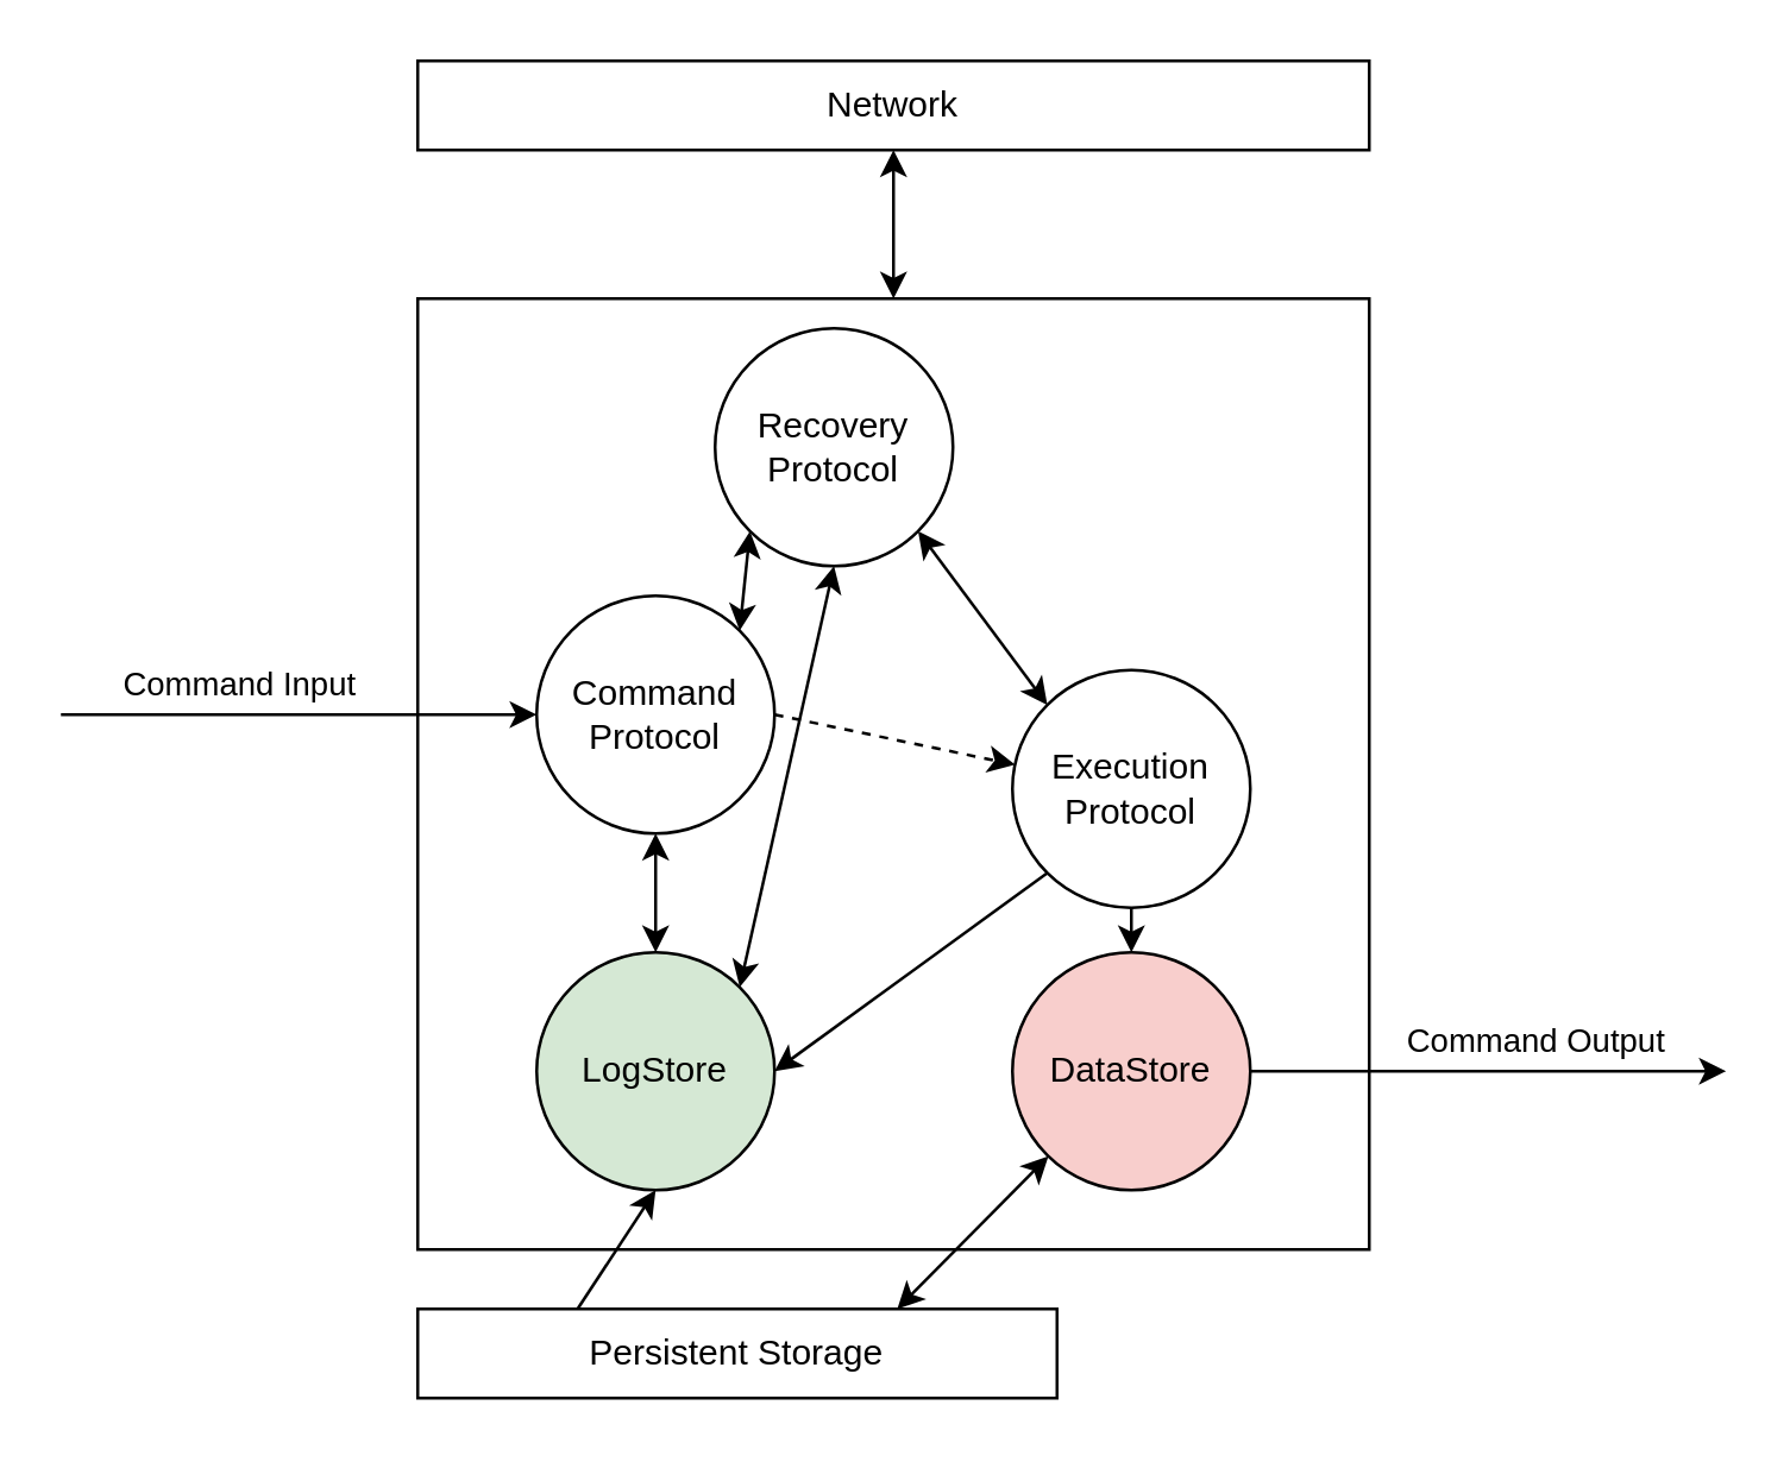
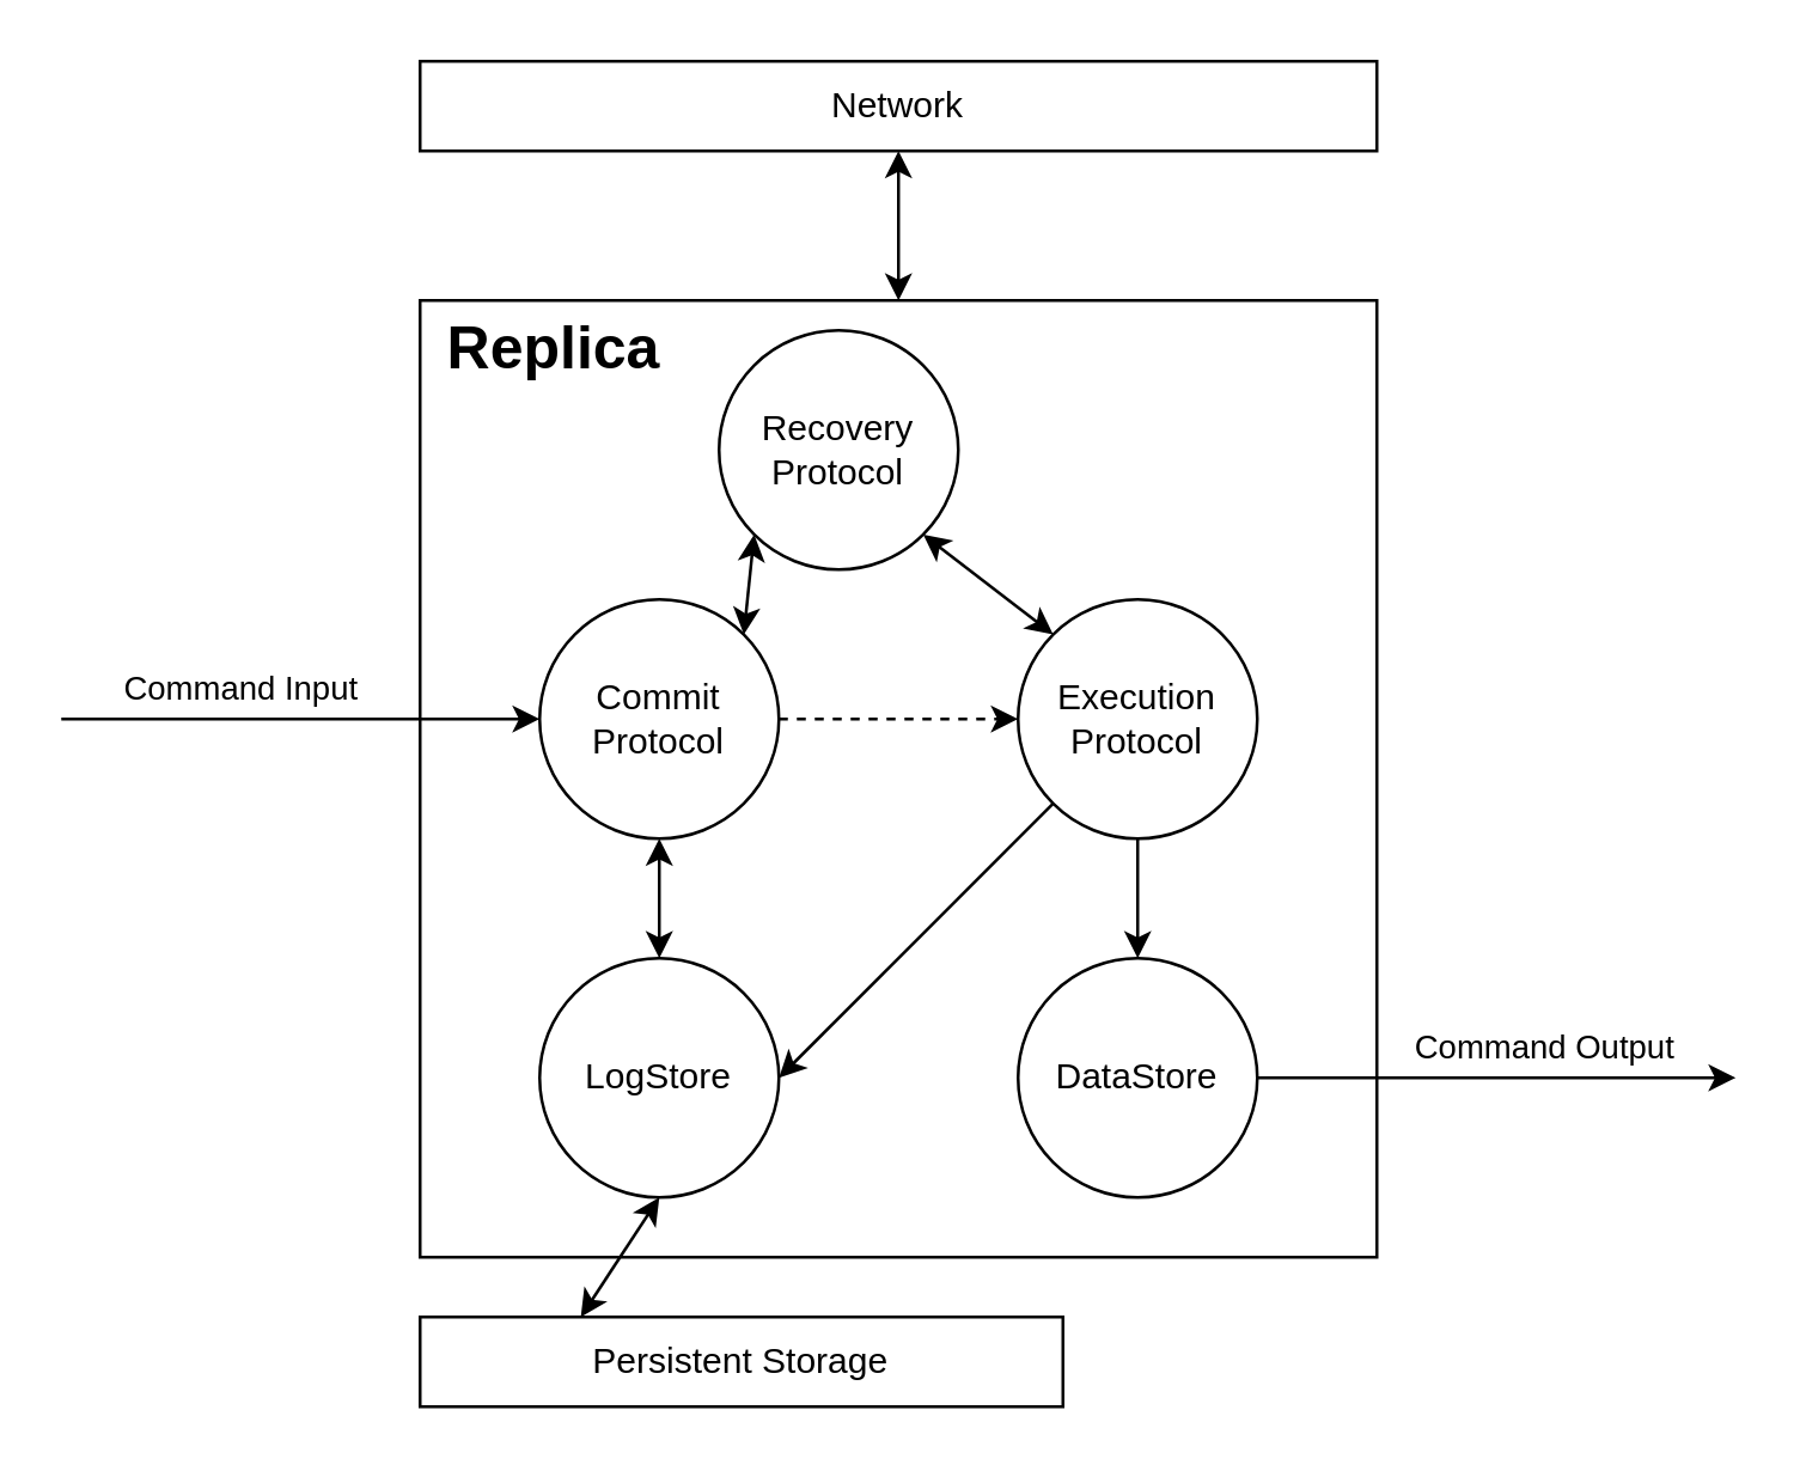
  <mxCell id="0" />
  <mxCell id="1" parent="0" />
  <mxCell id="2" value="" style="rounded=0;whiteSpace=wrap;html=1;" parent="1" vertex="1"><mxGeometry x="140" y="100" width="320" height="320" as="geometry" /></mxCell>
  <mxCell id="3" value="Persistent Storage" style="rounded=0;whiteSpace=wrap;html=1;" parent="1" vertex="1"><mxGeometry x="140" y="440" width="215" height="30" as="geometry" /></mxCell>
- <mxCell id="4" style="edgeStyle=none;html=1;exitX=0.5;exitY=1;exitDx=0;exitDy=0;entryX=0.25;entryY=0;entryDx=0;entryDy=0;startArrow=classic;startFill=1;endArrow=none;" parent="1" source="5" target="3" edge="1"><mxGeometry relative="1" as="geometry" /></mxCell>
- <mxCell id="5" value="LogStore" style="ellipse;whiteSpace=wrap;html=1;aspect=fixed;fillColor=#d5e8d4;" parent="1" vertex="1"><mxGeometry x="180" y="320" width="80" height="80" as="geometry" /></mxCell>
- <mxCell id="6" style="edgeStyle=none;html=1;entryX=0.75;entryY=0;entryDx=0;entryDy=0;startArrow=classic;startFill=1;" parent="1" source="7" target="3" edge="1"><mxGeometry relative="1" as="geometry" /></mxCell>
- <mxCell id="7" value="DataStore" style="ellipse;whiteSpace=wrap;html=1;aspect=fixed;fillColor=#f8cecc;" parent="1" vertex="1"><mxGeometry x="340" y="320" width="80" height="80" as="geometry" /></mxCell>
+ <mxCell id="4" style="edgeStyle=none;html=1;exitX=0.5;exitY=1;exitDx=0;exitDy=0;entryX=0.25;entryY=0;entryDx=0;entryDy=0;startArrow=classic;startFill=1;" parent="1" source="5" target="3" edge="1"><mxGeometry relative="1" as="geometry" /></mxCell>
+ <mxCell id="5" value="LogStore" style="ellipse;whiteSpace=wrap;html=1;aspect=fixed;" parent="1" vertex="1"><mxGeometry x="180" y="320" width="80" height="80" as="geometry" /></mxCell>
+ <mxCell id="7" value="DataStore" style="ellipse;whiteSpace=wrap;html=1;aspect=fixed;" parent="1" vertex="1"><mxGeometry x="340" y="320" width="80" height="80" as="geometry" /></mxCell>
  <mxCell id="8" style="edgeStyle=none;html=1;fontSize=20;startArrow=classic;startFill=1;" parent="1" source="10" target="5" edge="1"><mxGeometry relative="1" as="geometry" /></mxCell>
  <mxCell id="9" style="edgeStyle=none;html=1;exitX=1;exitY=0.5;exitDx=0;exitDy=0;fontSize=20;startArrow=none;startFill=0;dashed=1;" parent="1" source="10" target="14" edge="1"><mxGeometry relative="1" as="geometry" /></mxCell>
- <mxCell id="10" value="Command&lt;br&gt;Protocol" style="ellipse;whiteSpace=wrap;html=1;aspect=fixed;" parent="1" vertex="1"><mxGeometry x="180" y="200" width="80" height="80" as="geometry" /></mxCell>
+ <mxCell id="10" value="Commit&lt;br&gt;Protocol" style="ellipse;whiteSpace=wrap;html=1;aspect=fixed;" parent="1" vertex="1"><mxGeometry x="180" y="200" width="80" height="80" as="geometry" /></mxCell>
  <mxCell id="11" style="edgeStyle=none;html=1;entryX=0.5;entryY=0;entryDx=0;entryDy=0;fontSize=20;startArrow=none;startFill=0;" parent="1" source="14" target="7" edge="1"><mxGeometry relative="1" as="geometry" /></mxCell>
  <mxCell id="12" style="edgeStyle=none;html=1;exitX=0;exitY=0;exitDx=0;exitDy=0;entryX=1;entryY=1;entryDx=0;entryDy=0;fontSize=20;startArrow=classic;startFill=1;" parent="1" source="14" target="17" edge="1"><mxGeometry relative="1" as="geometry" /></mxCell>
  <mxCell id="13" style="edgeStyle=none;html=1;exitX=0;exitY=1;exitDx=0;exitDy=0;entryX=1;entryY=0.5;entryDx=0;entryDy=0;startArrow=none;startFill=0;" parent="1" source="14" target="5" edge="1"><mxGeometry relative="1" as="geometry" /></mxCell>
- <mxCell id="14" value="Execution&lt;br&gt;Protocol" style="ellipse;whiteSpace=wrap;html=1;aspect=fixed;" parent="1" vertex="1"><mxGeometry x="340" y="225" width="80" height="80" as="geometry" /></mxCell>
+ <mxCell id="14" value="Execution&lt;br&gt;Protocol" style="ellipse;whiteSpace=wrap;html=1;aspect=fixed;" parent="1" vertex="1"><mxGeometry x="340" y="200" width="80" height="80" as="geometry" /></mxCell>
  <mxCell id="15" style="edgeStyle=none;html=1;exitX=0;exitY=1;exitDx=0;exitDy=0;entryX=1;entryY=0;entryDx=0;entryDy=0;fontSize=20;startArrow=classic;startFill=1;" parent="1" source="17" target="10" edge="1"><mxGeometry relative="1" as="geometry" /></mxCell>
- <mxCell id="16" style="edgeStyle=none;html=1;exitX=0.5;exitY=1;exitDx=0;exitDy=0;entryX=1;entryY=0;entryDx=0;entryDy=0;startArrow=classic;startFill=1;" parent="1" source="17" target="5" edge="1"><mxGeometry relative="1" as="geometry" /></mxCell>
  <mxCell id="17" value="Recovery&lt;br&gt;Protocol" style="ellipse;whiteSpace=wrap;html=1;aspect=fixed;" parent="1" vertex="1"><mxGeometry x="240" y="110" width="80" height="80" as="geometry" /></mxCell>
+ <mxCell id="18" value="&lt;font style=&quot;font-size: 20px&quot;&gt;Replica&lt;/font&gt;" style="text;html=1;strokeColor=none;fillColor=none;align=center;verticalAlign=middle;whiteSpace=wrap;rounded=0;fontStyle=1" parent="1" vertex="1"><mxGeometry x="140" y="100" width="90" height="30" as="geometry" /></mxCell>
  <mxCell id="19" style="edgeStyle=none;html=1;exitX=0.5;exitY=1;exitDx=0;exitDy=0;entryX=0.5;entryY=0;entryDx=0;entryDy=0;startArrow=classic;startFill=1;" parent="1" source="20" target="2" edge="1"><mxGeometry relative="1" as="geometry" /></mxCell>
  <mxCell id="20" value="Network" style="rounded=0;whiteSpace=wrap;html=1;" parent="1" vertex="1"><mxGeometry x="140" y="20" width="320" height="30" as="geometry" /></mxCell>
  <mxCell id="21" value="Command Input" style="endArrow=classic;html=1;entryX=0;entryY=0.5;entryDx=0;entryDy=0;" parent="1" target="10" edge="1"><mxGeometry x="-0.25" y="10" width="50" height="50" relative="1" as="geometry"><mxPoint x="20" y="240" as="sourcePoint" /><mxPoint x="50" y="200" as="targetPoint" /><mxPoint as="offset" /></mxGeometry></mxCell>
  <mxCell id="22" value="Command Output" style="endArrow=classic;html=1;exitX=1;exitY=0.5;exitDx=0;exitDy=0;" parent="1" source="7" edge="1"><mxGeometry x="0.2" y="10" width="50" height="50" relative="1" as="geometry"><mxPoint x="580" y="330" as="sourcePoint" /><mxPoint x="580" y="360" as="targetPoint" /><mxPoint as="offset" /></mxGeometry></mxCell>
